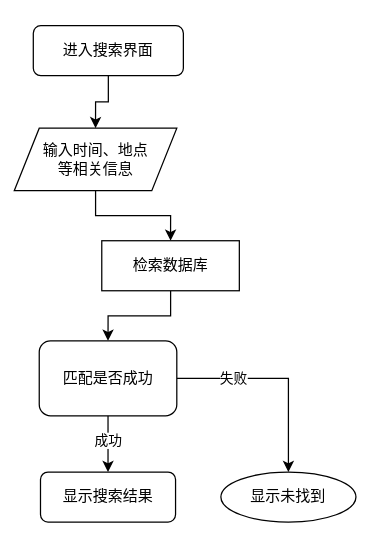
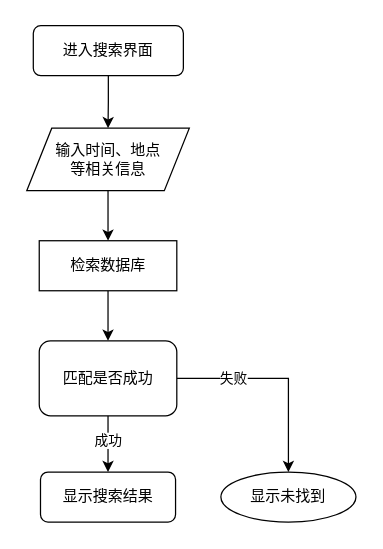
  <mxCell id="0" />
  <mxCell id="1" parent="0" />
  <mxCell id="2" style="edgeStyle=orthogonalEdgeStyle;rounded=0;orthogonalLoop=1;jettySize=auto;html=1;entryX=0.5;entryY=0;entryDx=0;entryDy=0;" edge="1" parent="1" source="3" target="6"><mxGeometry relative="1" as="geometry" /></mxCell>
  <mxCell id="3" value="进入搜索界面" style="rounded=1;whiteSpace=wrap;html=1;fontSize=12;glass=0;strokeWidth=1;shadow=0;" parent="1" vertex="1"><mxGeometry x="26" y="20" width="120" height="40" as="geometry" /></mxCell>
  <mxCell id="4" value="显示搜索结果" style="rounded=1;whiteSpace=wrap;html=1;" parent="1" vertex="1"><mxGeometry x="31.75" y="377" width="108" height="40" as="geometry" /></mxCell>
  <mxCell id="5" style="edgeStyle=orthogonalEdgeStyle;rounded=0;orthogonalLoop=1;jettySize=auto;html=1;entryX=0.5;entryY=0;entryDx=0;entryDy=0;" edge="1" parent="1" source="6" target="8"><mxGeometry relative="1" as="geometry" /></mxCell>
- <mxCell id="6" value="输入时间、地点&lt;br&gt;等相关信息" style="shape=parallelogram;perimeter=parallelogramPerimeter;whiteSpace=wrap;html=1;fixedSize=1;" vertex="1" parent="1"><mxGeometry x="10.75" y="102" width="130" height="50" as="geometry" /></mxCell>
+ <mxCell id="6" value="输入时间、地点&lt;br&gt;等相关信息" style="shape=parallelogram;perimeter=parallelogramPerimeter;whiteSpace=wrap;html=1;fixedSize=1;" vertex="1" parent="1"><mxGeometry x="20.75" y="102" width="130" height="50" as="geometry" /></mxCell>
  <mxCell id="7" style="edgeStyle=orthogonalEdgeStyle;rounded=0;orthogonalLoop=1;jettySize=auto;html=1;entryX=0.5;entryY=0;entryDx=0;entryDy=0;" edge="1" parent="1" source="8" target="11"><mxGeometry relative="1" as="geometry" /></mxCell>
- <mxCell id="8" value="检索数据库" style="rounded=0;whiteSpace=wrap;html=1;" vertex="1" parent="1"><mxGeometry x="80.75" y="192" width="110" height="40" as="geometry" /></mxCell>
+ <mxCell id="8" value="检索数据库" style="rounded=0;whiteSpace=wrap;html=1;" vertex="1" parent="1"><mxGeometry x="30.75" y="192" width="110" height="40" as="geometry" /></mxCell>
  <mxCell id="9" value="成功" style="edgeStyle=orthogonalEdgeStyle;rounded=0;orthogonalLoop=1;jettySize=auto;html=1;entryX=0.5;entryY=0;entryDx=0;entryDy=0;" edge="1" parent="1" source="11" target="4"><mxGeometry x="-0.111" relative="1" as="geometry"><mxPoint as="offset" /></mxGeometry></mxCell>
  <mxCell id="10" value="失败" style="edgeStyle=orthogonalEdgeStyle;rounded=0;orthogonalLoop=1;jettySize=auto;html=1;entryX=0.5;entryY=0;entryDx=0;entryDy=0;" edge="1" parent="1" source="11" target="12"><mxGeometry x="-0.449" relative="1" as="geometry"><mxPoint as="offset" /></mxGeometry></mxCell>
  <mxCell id="11" value="匹配是否成功" style="whiteSpace=wrap;html=1;rounded=1;" vertex="1" parent="1"><mxGeometry x="30.75" y="272" width="110" height="60" as="geometry" /></mxCell>
  <mxCell id="12" value="显示未找到" style="ellipse;whiteSpace=wrap;html=1;" vertex="1" parent="1"><mxGeometry x="176" y="377" width="108" height="40" as="geometry" /></mxCell>
